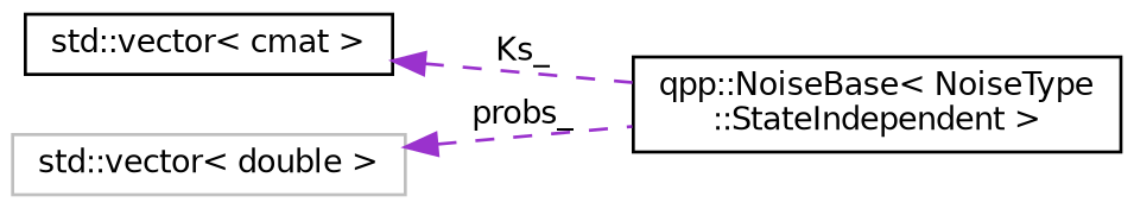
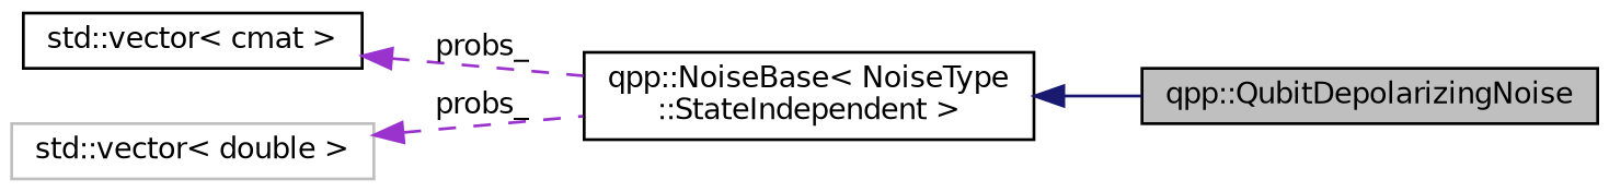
  digraph {
    rankdir=LR
    node [color=black fillcolor=white fontname=Helvetica fontsize=10 shape=record style=filled]
    edge [color=darkorchid3 dir=back fontname=Helvetica fontsize=10 labelfontname=Helvetica labelfontsize=10 style=dashed]
+   n1 [fillcolor=grey75 fontcolor=black height=0.2 label="qpp::QubitDepolarizingNoise" width=0.4]
    n2 [height=0.2 label="qpp::NoiseBase\< NoiseType\l::StateIndependent \>" width=0.4]
    n3 [height=0.2 label="std::vector\< cmat \>" width=0.4]
    n4 [color=grey75 height=0.2 label="std::vector\< double \>" width=0.4]
-   n3 -> n2 [label=" Ks_"]
+   n2 -> n1 [color=midnightblue style=solid]
+   n3 -> n2 [label=" probs_"]
    n4 -> n2 [label=" probs_"]
  }
